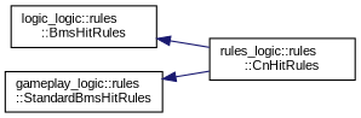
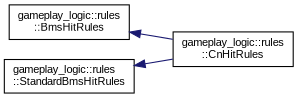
  digraph {
    fontname="Liberation Sans"
    rankdir=LR
    node [color=black fillcolor=white fontname="Liberation Sans" fontsize=10 shape=record style=filled]
    edge [color=midnightblue dir=back fontname="Liberation Sans" fontsize=10 labelfontname=Helvetica labelfontsize=10 style=solid]
-   n1 [height=0.2 label="logic_logic::rules\l::BmsHitRules" width=0.4]
-   n2 [height=0.2 label="rules_logic::rules\l::CnHitRules" width=0.4]
+   n1 [height=0.2 label="gameplay_logic::rules\l::BmsHitRules" width=0.4]
+   n2 [height=0.2 label="gameplay_logic::rules\l::CnHitRules" width=0.4]
    n3 [height=0.2 label="gameplay_logic::rules\l::StandardBmsHitRules" width=0.4]
    n1 -> n2
    n3 -> n2
  }
